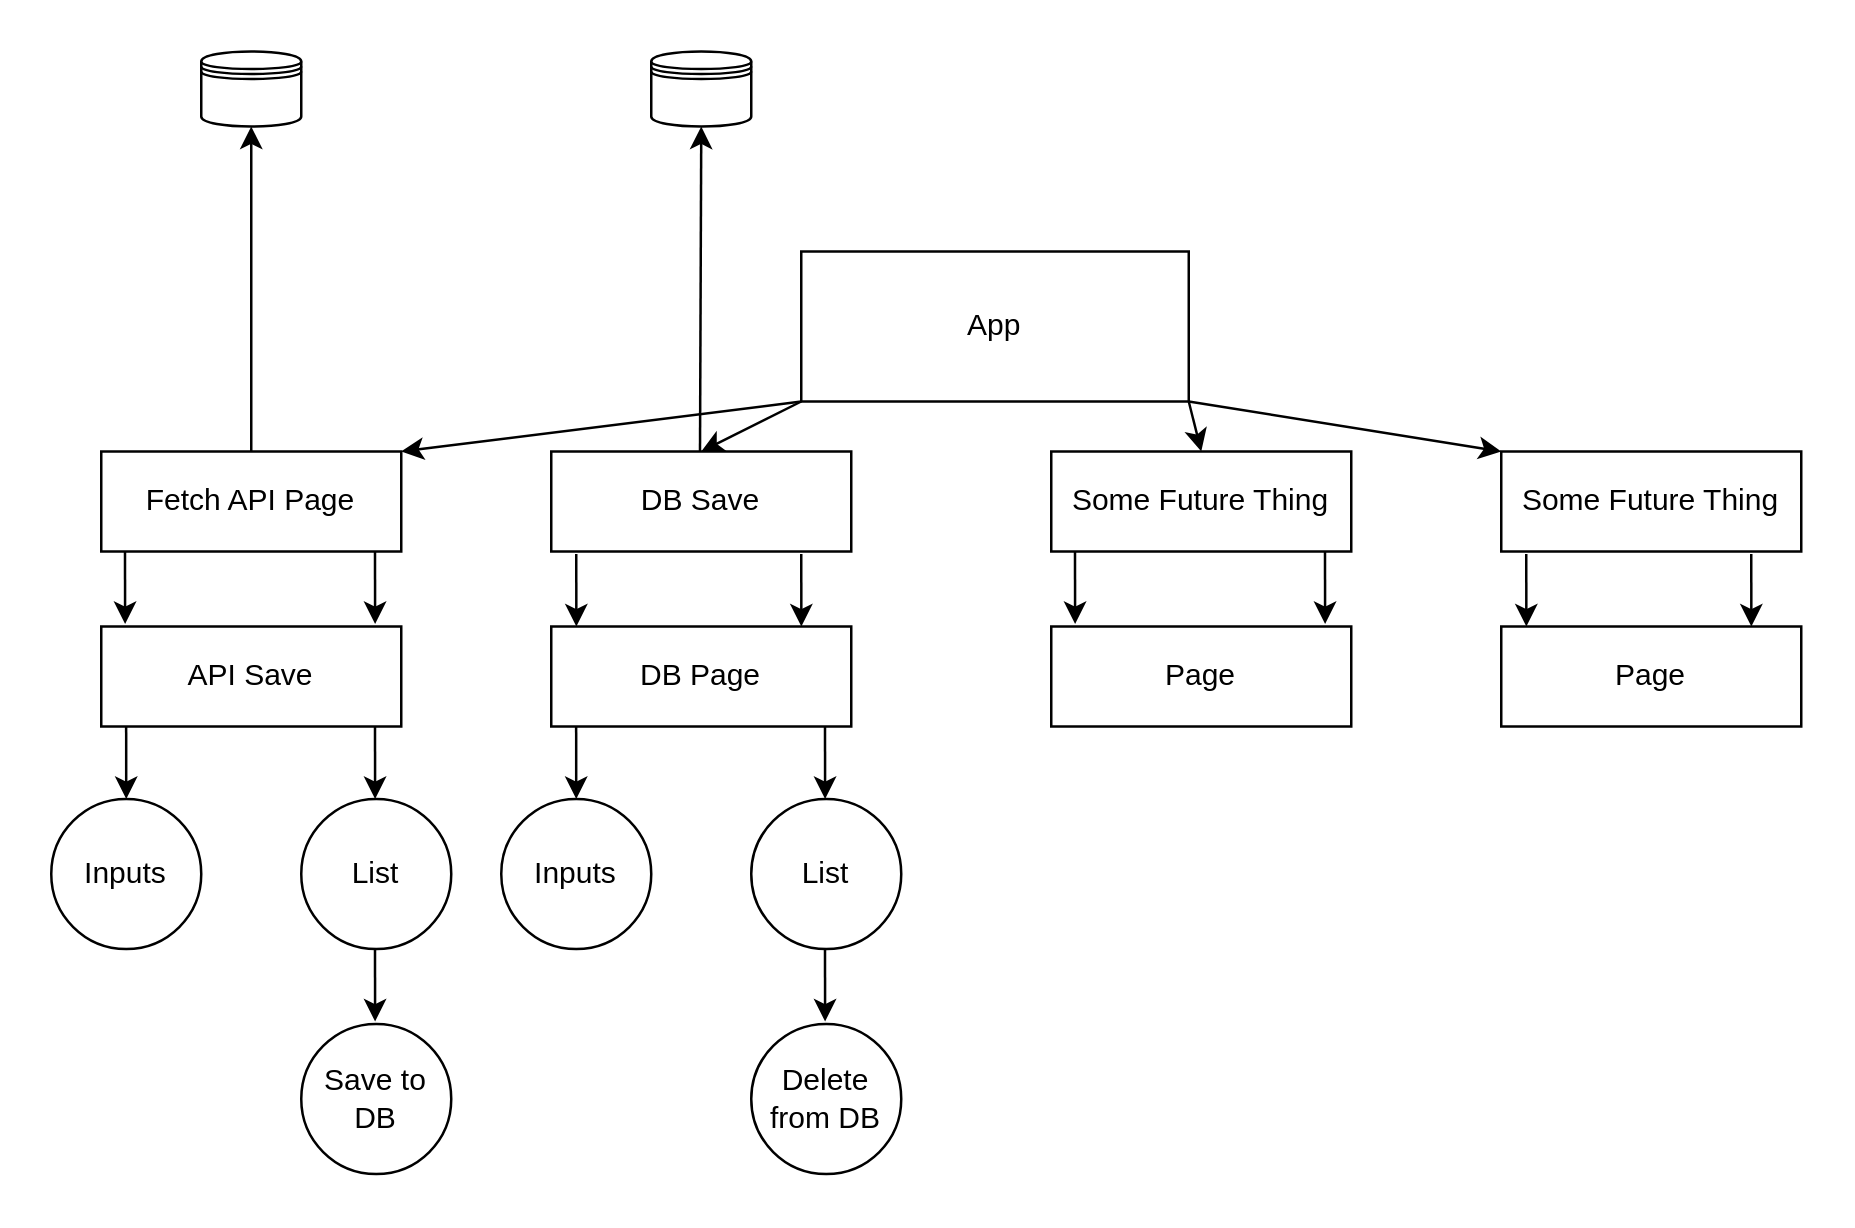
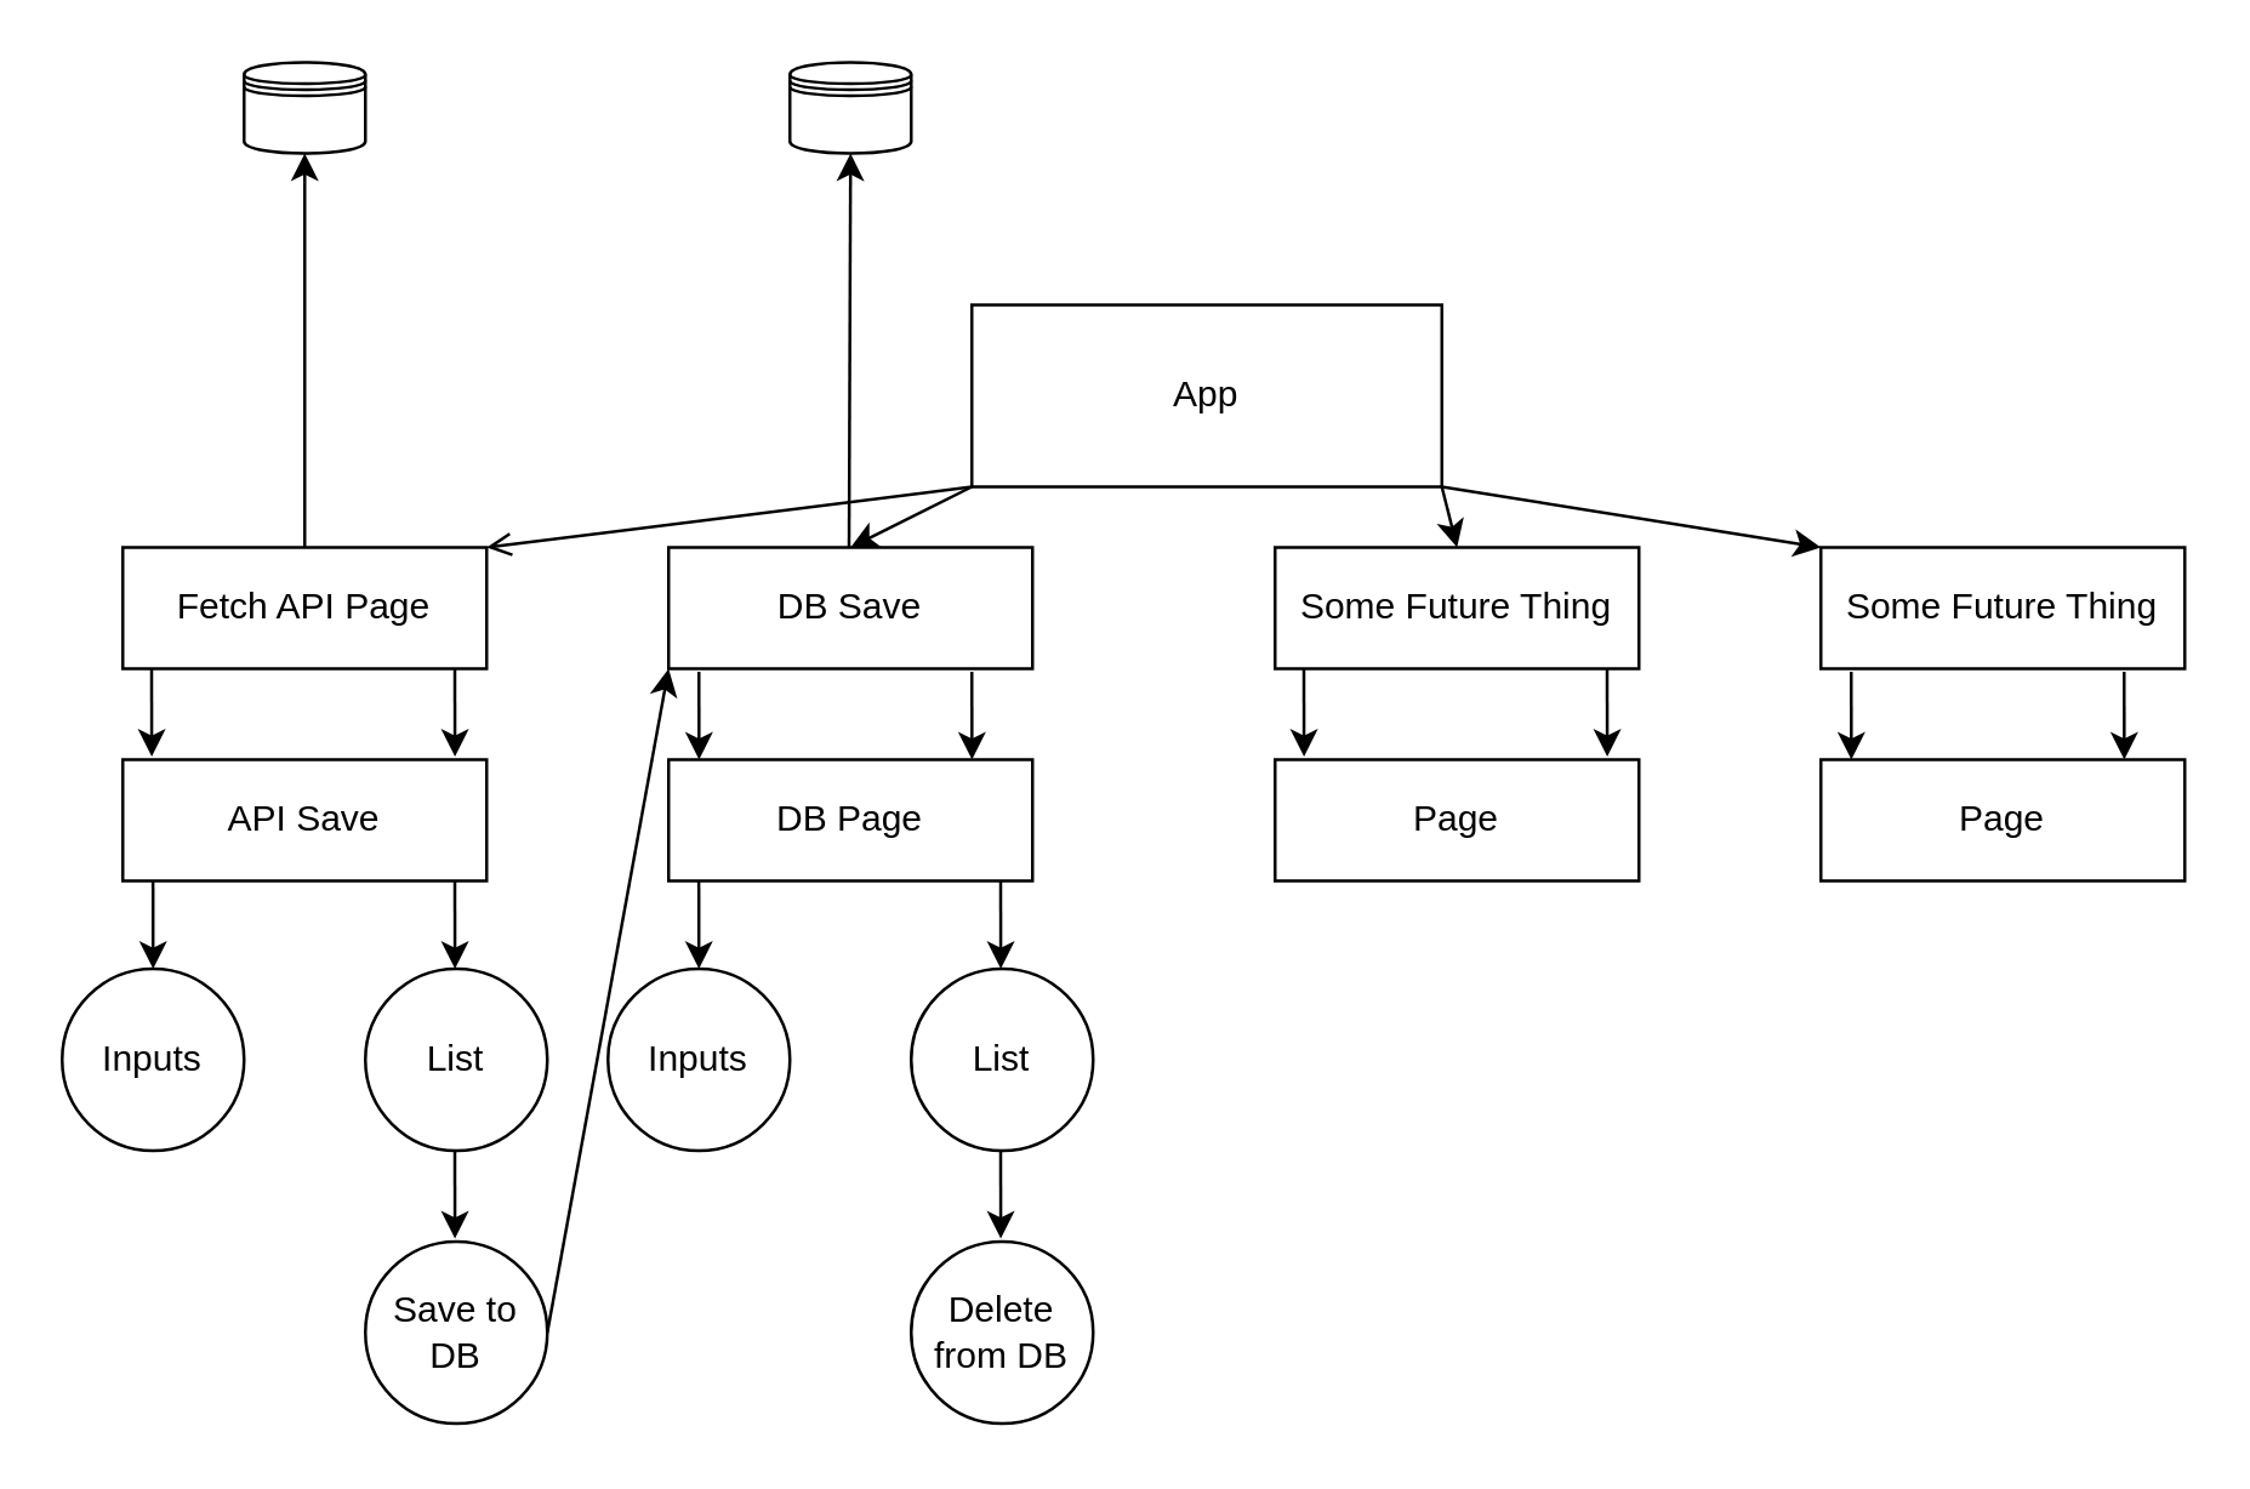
  <mxCell id="0" />
  <mxCell id="1" parent="0" />
  <mxCell id="2" value="App" style="rounded=0;whiteSpace=wrap;html=1;" vertex="1" parent="1"><mxGeometry x="320" y="100" width="155" height="60" as="geometry" /></mxCell>
  <mxCell id="3" value="Fetch API Page" style="rounded=0;whiteSpace=wrap;html=1;" vertex="1" parent="1"><mxGeometry x="40" y="180" width="120" height="40" as="geometry" /></mxCell>
  <mxCell id="4" value="DB Save" style="rounded=0;whiteSpace=wrap;html=1;" vertex="1" parent="1"><mxGeometry x="220" y="180" width="120" height="40" as="geometry" /></mxCell>
  <mxCell id="5" value="Some Future Thing" style="rounded=0;whiteSpace=wrap;html=1;" vertex="1" parent="1"><mxGeometry x="420" y="180" width="120" height="40" as="geometry" /></mxCell>
  <mxCell id="6" value="Some Future Thing" style="rounded=0;whiteSpace=wrap;html=1;" vertex="1" parent="1"><mxGeometry x="600" y="180" width="120" height="40" as="geometry" /></mxCell>
- <mxCell id="7" value="" style="endArrow=classic;html=1;exitX=0;exitY=1;exitDx=0;exitDy=0;entryX=1;entryY=0;entryDx=0;entryDy=0;" edge="1" parent="1" source="2" target="3"><mxGeometry width="50" height="50" relative="1" as="geometry"><mxPoint x="390" y="410" as="sourcePoint" /><mxPoint x="440" y="360" as="targetPoint" /></mxGeometry></mxCell>
+ <mxCell id="7" value="" style="endArrow=open;html=1;exitX=0;exitY=1;exitDx=0;exitDy=0;entryX=1;entryY=0;entryDx=0;entryDy=0;" edge="1" parent="1" source="2" target="3"><mxGeometry width="50" height="50" relative="1" as="geometry"><mxPoint x="390" y="410" as="sourcePoint" /><mxPoint x="440" y="360" as="targetPoint" /></mxGeometry></mxCell>
  <mxCell id="8" value="" style="endArrow=classic;html=1;entryX=0;entryY=0;entryDx=0;entryDy=0;exitX=1;exitY=1;exitDx=0;exitDy=0;" edge="1" parent="1" source="2" target="6"><mxGeometry width="50" height="50" relative="1" as="geometry"><mxPoint x="390" y="410" as="sourcePoint" /><mxPoint x="440" y="360" as="targetPoint" /></mxGeometry></mxCell>
  <mxCell id="9" value="" style="endArrow=classic;html=1;entryX=0.5;entryY=0;entryDx=0;entryDy=0;exitX=1;exitY=1;exitDx=0;exitDy=0;" edge="1" parent="1" source="2" target="5"><mxGeometry width="50" height="50" relative="1" as="geometry"><mxPoint x="390" y="410" as="sourcePoint" /><mxPoint x="440" y="360" as="targetPoint" /></mxGeometry></mxCell>
  <mxCell id="10" value="" style="endArrow=classic;html=1;exitX=0;exitY=1;exitDx=0;exitDy=0;entryX=0.5;entryY=0;entryDx=0;entryDy=0;" edge="1" parent="1" source="2" target="4"><mxGeometry width="50" height="50" relative="1" as="geometry"><mxPoint x="390" y="410" as="sourcePoint" /><mxPoint x="440" y="360" as="targetPoint" /></mxGeometry></mxCell>
  <mxCell id="11" value="Inputs" style="ellipse;whiteSpace=wrap;html=1;aspect=fixed;" vertex="1" parent="1"><mxGeometry x="20" y="319" width="60" height="60" as="geometry" /></mxCell>
  <mxCell id="12" value="List" style="ellipse;whiteSpace=wrap;html=1;aspect=fixed;" vertex="1" parent="1"><mxGeometry x="120" y="319" width="60" height="60" as="geometry" /></mxCell>
  <mxCell id="13" value="Save to DB" style="ellipse;whiteSpace=wrap;html=1;aspect=fixed;" vertex="1" parent="1"><mxGeometry x="120" y="409" width="60" height="60" as="geometry" /></mxCell>
  <mxCell id="14" value="" style="endArrow=classic;html=1;entryX=0.5;entryY=0;entryDx=0;entryDy=0;exitX=0.083;exitY=1.025;exitDx=0;exitDy=0;exitPerimeter=0;" edge="1" parent="1" target="11"><mxGeometry width="50" height="50" relative="1" as="geometry"><mxPoint x="49.96" y="290" as="sourcePoint" /><mxPoint x="440" y="319" as="targetPoint" /></mxGeometry></mxCell>
  <mxCell id="15" value="" style="endArrow=classic;html=1;entryX=0.5;entryY=0;entryDx=0;entryDy=0;exitX=0.083;exitY=1.025;exitDx=0;exitDy=0;exitPerimeter=0;" edge="1" parent="1"><mxGeometry width="50" height="50" relative="1" as="geometry"><mxPoint x="149.5" y="290" as="sourcePoint" /><mxPoint x="149.54" y="319" as="targetPoint" /></mxGeometry></mxCell>
  <mxCell id="16" value="" style="endArrow=classic;html=1;entryX=0.5;entryY=0;entryDx=0;entryDy=0;exitX=0.083;exitY=1.025;exitDx=0;exitDy=0;exitPerimeter=0;" edge="1" parent="1"><mxGeometry width="50" height="50" relative="1" as="geometry"><mxPoint x="149.5" y="379" as="sourcePoint" /><mxPoint x="149.54" y="408" as="targetPoint" /></mxGeometry></mxCell>
+ <mxCell id="17" value="" style="endArrow=classic;html=1;entryX=0;entryY=1;entryDx=0;entryDy=0;exitX=1;exitY=0.5;exitDx=0;exitDy=0;" edge="1" parent="1" source="13" target="4"><mxGeometry width="50" height="50" relative="1" as="geometry"><mxPoint x="390" y="300" as="sourcePoint" /><mxPoint x="290" y="310" as="targetPoint" /></mxGeometry></mxCell>
  <mxCell id="18" value="" style="endArrow=classic;html=1;entryX=0.5;entryY=0;entryDx=0;entryDy=0;exitX=0.083;exitY=1.025;exitDx=0;exitDy=0;exitPerimeter=0;" edge="1" parent="1"><mxGeometry width="50" height="50" relative="1" as="geometry"><mxPoint x="230" y="221" as="sourcePoint" /><mxPoint x="230.04" y="250" as="targetPoint" /></mxGeometry></mxCell>
  <mxCell id="19" value="API Save" style="rounded=0;whiteSpace=wrap;html=1;" vertex="1" parent="1"><mxGeometry x="40" y="250" width="120" height="40" as="geometry" /></mxCell>
  <mxCell id="20" value="" style="endArrow=classic;html=1;entryX=0.5;entryY=0;entryDx=0;entryDy=0;exitX=0.083;exitY=1.025;exitDx=0;exitDy=0;exitPerimeter=0;" edge="1" parent="1"><mxGeometry width="50" height="50" relative="1" as="geometry"><mxPoint x="49.5" y="220" as="sourcePoint" /><mxPoint x="49.54" y="249" as="targetPoint" /></mxGeometry></mxCell>
  <mxCell id="21" value="" style="endArrow=classic;html=1;entryX=0.5;entryY=0;entryDx=0;entryDy=0;exitX=0.083;exitY=1.025;exitDx=0;exitDy=0;exitPerimeter=0;" edge="1" parent="1"><mxGeometry width="50" height="50" relative="1" as="geometry"><mxPoint x="149.5" y="220" as="sourcePoint" /><mxPoint x="149.54" y="249" as="targetPoint" /></mxGeometry></mxCell>
  <mxCell id="22" value="" style="endArrow=classic;html=1;exitX=0.5;exitY=0;exitDx=0;exitDy=0;entryX=0.5;entryY=1;entryDx=0;entryDy=0;" edge="1" parent="1" source="3" target="33"><mxGeometry width="50" height="50" relative="1" as="geometry"><mxPoint x="80" y="130" as="sourcePoint" /><mxPoint x="100" y="110" as="targetPoint" /></mxGeometry></mxCell>
  <mxCell id="23" value="DB Page" style="rounded=0;whiteSpace=wrap;html=1;" vertex="1" parent="1"><mxGeometry x="220" y="250" width="120" height="40" as="geometry" /></mxCell>
  <mxCell id="24" value="" style="endArrow=classic;html=1;entryX=0.5;entryY=0;entryDx=0;entryDy=0;exitX=0.083;exitY=1.025;exitDx=0;exitDy=0;exitPerimeter=0;" edge="1" parent="1"><mxGeometry width="50" height="50" relative="1" as="geometry"><mxPoint x="320" y="221" as="sourcePoint" /><mxPoint x="320.04" y="250" as="targetPoint" /></mxGeometry></mxCell>
  <mxCell id="25" value="Inputs" style="ellipse;whiteSpace=wrap;html=1;aspect=fixed;" vertex="1" parent="1"><mxGeometry x="200" y="319" width="60" height="60" as="geometry" /></mxCell>
  <mxCell id="26" value="List" style="ellipse;whiteSpace=wrap;html=1;aspect=fixed;" vertex="1" parent="1"><mxGeometry x="300" y="319" width="60" height="60" as="geometry" /></mxCell>
  <mxCell id="27" value="Delete from DB" style="ellipse;whiteSpace=wrap;html=1;aspect=fixed;" vertex="1" parent="1"><mxGeometry x="300" y="409" width="60" height="60" as="geometry" /></mxCell>
  <mxCell id="28" value="" style="endArrow=classic;html=1;entryX=0.5;entryY=0;entryDx=0;entryDy=0;exitX=0.083;exitY=1.025;exitDx=0;exitDy=0;exitPerimeter=0;" edge="1" parent="1" target="25"><mxGeometry width="50" height="50" relative="1" as="geometry"><mxPoint x="229.96" y="290" as="sourcePoint" /><mxPoint x="620" y="319" as="targetPoint" /></mxGeometry></mxCell>
  <mxCell id="29" value="" style="endArrow=classic;html=1;entryX=0.5;entryY=0;entryDx=0;entryDy=0;exitX=0.083;exitY=1.025;exitDx=0;exitDy=0;exitPerimeter=0;" edge="1" parent="1"><mxGeometry width="50" height="50" relative="1" as="geometry"><mxPoint x="329.5" y="290" as="sourcePoint" /><mxPoint x="329.54" y="319" as="targetPoint" /></mxGeometry></mxCell>
  <mxCell id="30" value="" style="endArrow=classic;html=1;entryX=0.5;entryY=0;entryDx=0;entryDy=0;exitX=0.083;exitY=1.025;exitDx=0;exitDy=0;exitPerimeter=0;" edge="1" parent="1"><mxGeometry width="50" height="50" relative="1" as="geometry"><mxPoint x="329.5" y="379" as="sourcePoint" /><mxPoint x="329.54" y="408" as="targetPoint" /></mxGeometry></mxCell>
  <mxCell id="31" value="" style="endArrow=classic;html=1;exitX=0.5;exitY=0;exitDx=0;exitDy=0;entryX=0.5;entryY=1;entryDx=0;entryDy=0;" edge="1" parent="1" target="32"><mxGeometry width="50" height="50" relative="1" as="geometry"><mxPoint x="279.5" y="180" as="sourcePoint" /><mxPoint x="279.5" y="110" as="targetPoint" /></mxGeometry></mxCell>
  <mxCell id="32" value="" style="shape=datastore;whiteSpace=wrap;html=1;" vertex="1" parent="1"><mxGeometry x="260" width="40" height="30" as="geometry" y="20" /></mxCell>
  <mxCell id="33" value="" style="shape=datastore;whiteSpace=wrap;html=1;" vertex="1" parent="1"><mxGeometry x="80" width="40" height="30" as="geometry" y="20" /></mxCell>
  <mxCell id="34" value="" style="endArrow=classic;html=1;entryX=0.5;entryY=0;entryDx=0;entryDy=0;exitX=0.083;exitY=1.025;exitDx=0;exitDy=0;exitPerimeter=0;" edge="1" parent="1"><mxGeometry width="50" height="50" relative="1" as="geometry"><mxPoint x="610" y="221" as="sourcePoint" /><mxPoint x="610.04" y="250" as="targetPoint" /></mxGeometry></mxCell>
  <mxCell id="35" value="Page" style="rounded=0;whiteSpace=wrap;html=1;" vertex="1" parent="1"><mxGeometry x="420" y="250" width="120" height="40" as="geometry" /></mxCell>
  <mxCell id="36" value="" style="endArrow=classic;html=1;entryX=0.5;entryY=0;entryDx=0;entryDy=0;exitX=0.083;exitY=1.025;exitDx=0;exitDy=0;exitPerimeter=0;" edge="1" parent="1"><mxGeometry width="50" height="50" relative="1" as="geometry"><mxPoint x="429.5" y="220" as="sourcePoint" /><mxPoint x="429.54" y="249" as="targetPoint" /></mxGeometry></mxCell>
  <mxCell id="37" value="" style="endArrow=classic;html=1;entryX=0.5;entryY=0;entryDx=0;entryDy=0;exitX=0.083;exitY=1.025;exitDx=0;exitDy=0;exitPerimeter=0;" edge="1" parent="1"><mxGeometry width="50" height="50" relative="1" as="geometry"><mxPoint x="529.5" y="220" as="sourcePoint" /><mxPoint x="529.54" y="249" as="targetPoint" /></mxGeometry></mxCell>
  <mxCell id="38" value="Page" style="rounded=0;whiteSpace=wrap;html=1;" vertex="1" parent="1"><mxGeometry x="600" y="250" width="120" height="40" as="geometry" /></mxCell>
  <mxCell id="39" value="" style="endArrow=classic;html=1;entryX=0.5;entryY=0;entryDx=0;entryDy=0;exitX=0.083;exitY=1.025;exitDx=0;exitDy=0;exitPerimeter=0;" edge="1" parent="1"><mxGeometry width="50" height="50" relative="1" as="geometry"><mxPoint x="700" y="221" as="sourcePoint" /><mxPoint x="700.04" y="250" as="targetPoint" /></mxGeometry></mxCell>
